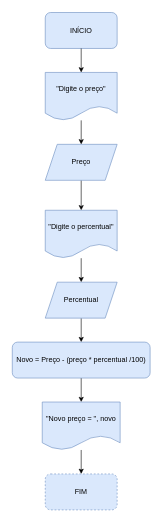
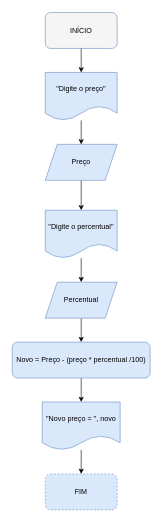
  <mxCell id="0" />
  <mxCell id="1" parent="0" />
- <mxCell id="2" value="INÍCIO" style="rounded=1;whiteSpace=wrap;html=1;fillColor=#dae8fc;strokeColor=#6c8ebf;" vertex="1" parent="1"><mxGeometry x="75" y="20" width="120" height="60" as="geometry" /></mxCell>
+ <mxCell id="2" value="INÍCIO" style="rounded=1;whiteSpace=wrap;html=1;fillColor=#f5f5f5;strokeColor=#6c8ebf;" vertex="1" parent="1"><mxGeometry x="75" y="20" width="120" height="60" as="geometry" /></mxCell>
  <mxCell id="3" value="" style="edgeStyle=orthogonalEdgeStyle;rounded=0;orthogonalLoop=1;jettySize=auto;html=1;" edge="1" parent="1" source="4" target="7"><mxGeometry relative="1" as="geometry" /></mxCell>
  <mxCell id="4" value="&quot;Digite o preço&quot;" style="shape=document;whiteSpace=wrap;html=1;boundedLbl=1;fillColor=#dae8fc;strokeColor=#6c8ebf;" vertex="1" parent="1"><mxGeometry x="75" y="120" width="120" height="80" as="geometry" /></mxCell>
  <mxCell id="5" value="" style="endArrow=classic;html=1;rounded=0;exitX=0.5;exitY=1;exitDx=0;exitDy=0;entryX=0.5;entryY=0;entryDx=0;entryDy=0;" edge="1" parent="1" source="2" target="4"><mxGeometry width="50" height="50" relative="1" as="geometry"><mxPoint x="105" y="320" as="sourcePoint" /><mxPoint x="155" y="270" as="targetPoint" /></mxGeometry></mxCell>
  <mxCell id="6" value="" style="edgeStyle=orthogonalEdgeStyle;rounded=0;orthogonalLoop=1;jettySize=auto;html=1;" edge="1" parent="1" source="7" target="9"><mxGeometry relative="1" as="geometry" /></mxCell>
  <mxCell id="7" value="Preço" style="shape=parallelogram;perimeter=parallelogramPerimeter;whiteSpace=wrap;html=1;fixedSize=1;fillColor=#dae8fc;strokeColor=#6c8ebf;" vertex="1" parent="1"><mxGeometry x="75" y="240" width="120" height="60" as="geometry" /></mxCell>
  <mxCell id="8" value="" style="edgeStyle=orthogonalEdgeStyle;rounded=0;orthogonalLoop=1;jettySize=auto;html=1;" edge="1" parent="1" source="9" target="11"><mxGeometry relative="1" as="geometry" /></mxCell>
  <mxCell id="9" value="&quot;Digite o percentual&quot;" style="shape=document;whiteSpace=wrap;html=1;boundedLbl=1;fillColor=#dae8fc;strokeColor=#6c8ebf;" vertex="1" parent="1"><mxGeometry x="75" y="350" width="120" height="80" as="geometry" /></mxCell>
  <mxCell id="10" value="" style="edgeStyle=orthogonalEdgeStyle;rounded=0;orthogonalLoop=1;jettySize=auto;html=1;" edge="1" parent="1" source="11" target="13"><mxGeometry relative="1" as="geometry" /></mxCell>
  <mxCell id="11" value="Percentual" style="shape=parallelogram;perimeter=parallelogramPerimeter;whiteSpace=wrap;html=1;fixedSize=1;fillColor=#dae8fc;strokeColor=#6c8ebf;" vertex="1" parent="1"><mxGeometry x="75" y="470" width="120" height="60" as="geometry" /></mxCell>
  <mxCell id="12" value="" style="edgeStyle=orthogonalEdgeStyle;rounded=0;orthogonalLoop=1;jettySize=auto;html=1;" edge="1" parent="1" source="13" target="15"><mxGeometry relative="1" as="geometry" /></mxCell>
  <mxCell id="13" value="Novo = Preço - (preço * percentual /100)" style="whiteSpace=wrap;html=1;fillColor=#dae8fc;strokeColor=#6c8ebf;rounded=1;" vertex="1" parent="1"><mxGeometry x="20" y="570" width="230" height="60" as="geometry" /></mxCell>
  <mxCell id="14" value="" style="edgeStyle=orthogonalEdgeStyle;rounded=0;orthogonalLoop=1;jettySize=auto;html=1;" edge="1" parent="1" source="15" target="16"><mxGeometry relative="1" as="geometry" /></mxCell>
  <mxCell id="15" value="&quot;Novo preço = &quot;, novo" style="shape=document;whiteSpace=wrap;html=1;boundedLbl=1;fillColor=#dae8fc;strokeColor=#6c8ebf;" vertex="1" parent="1"><mxGeometry x="70" y="670" width="130" height="80" as="geometry" /></mxCell>
  <mxCell id="16" value="FIM" style="rounded=1;whiteSpace=wrap;html=1;fillColor=#dae8fc;strokeColor=#6c8ebf;dashed=1;" vertex="1" parent="1"><mxGeometry x="75" y="790" width="120" height="60" as="geometry" /></mxCell>
